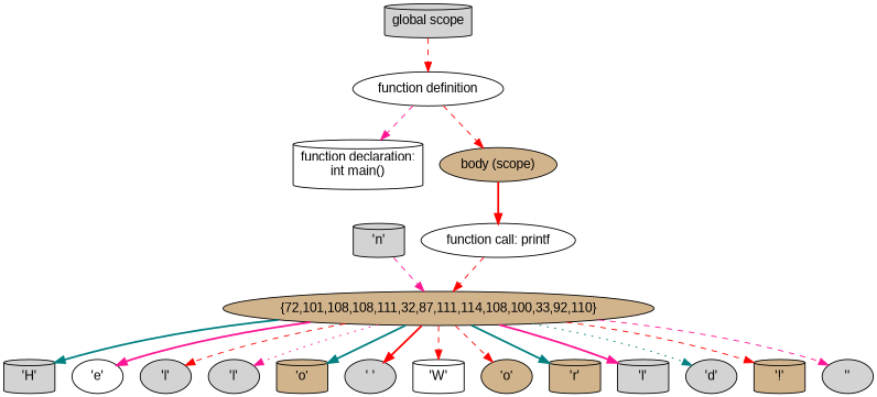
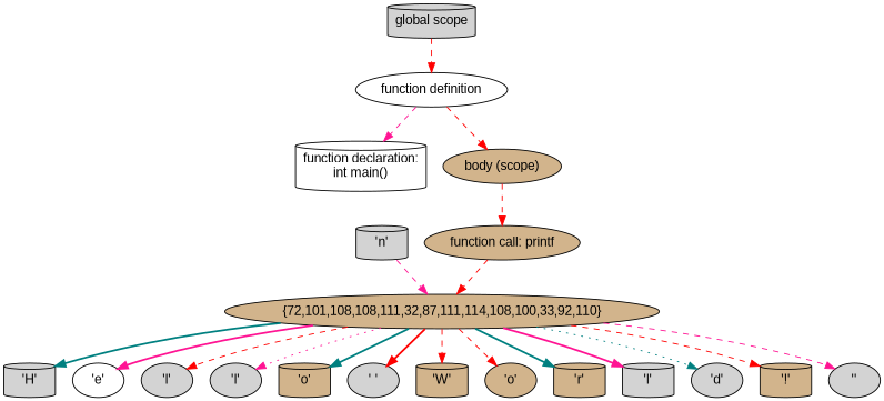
  digraph {
    fontname="Liberation Sans"
    node [fillcolor=lightgrey fontname="Liberation Sans" shape=ellipse style=filled]
    edge [color=red fontname="Liberation Sans" style=dashed]
    n1 [fillcolor=white label="function declaration:\nint main()" shape=cylinder]
    n2 [fillcolor=white label="function definition"]
    n3 [fillcolor=tan label="body (scope)"]
-   n4 [fillcolor=white label="function call: printf"]
+   n4 [fillcolor=tan label="function call: printf"]
    n5 [label="'H'" shape=cylinder]
    n6 [fillcolor=tan label="{72,101,108,108,111,32,87,111,114,108,100,33,92,110}"]
    n7 [fillcolor=white label="'e'"]
    n8 [label="'l'"]
    n9 [label="'l'"]
    n10 [fillcolor=tan label="'o'" shape=cylinder]
    n11 [label="' '"]
-   n12 [fillcolor=white label="'W'" shape=cylinder]
+   n12 [fillcolor=tan label="'W'" shape=cylinder]
    n13 [fillcolor=tan label="'o'"]
    n14 [fillcolor=tan label="'r'" shape=cylinder]
    n15 [label="'l'" shape=cylinder]
    n16 [label="'d'"]
    n17 [fillcolor=tan label="'!'" shape=cylinder]
    n18 [label="'\'"]
    n19 [label="'n'" shape=cylinder]
    n20 [label="global scope" shape=cylinder]
    n2 -> n1 [color=deeppink]
    n2 -> n3
-   n3 -> n4 [style=bold]
+   n3 -> n4
    n4 -> n6
    n6 -> n5 [color=teal style=bold]
    n6 -> n7 [color=deeppink style=bold]
    n6 -> n8
    n6 -> n9 [color=deeppink style=dotted]
    n6 -> n10 [color=teal style=bold]
    n6 -> n11 [style=bold]
    n6 -> n12
    n6 -> n13
    n6 -> n14 [color=teal style=bold]
    n6 -> n15 [color=deeppink style=bold]
    n6 -> n16 [color=teal style=dotted]
    n6 -> n17
    n6 -> n18 [color=deeppink]
    n19 -> n6 [color=deeppink]
    n20 -> n2
  }
